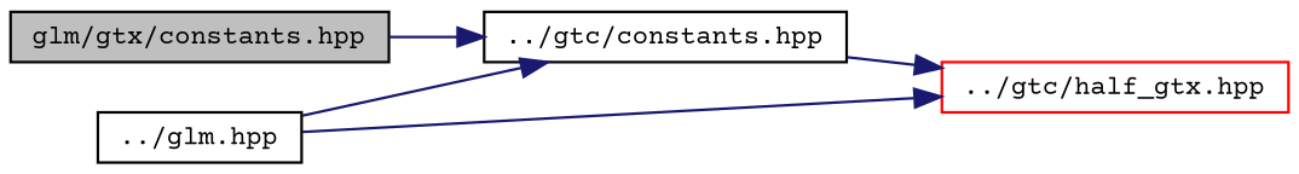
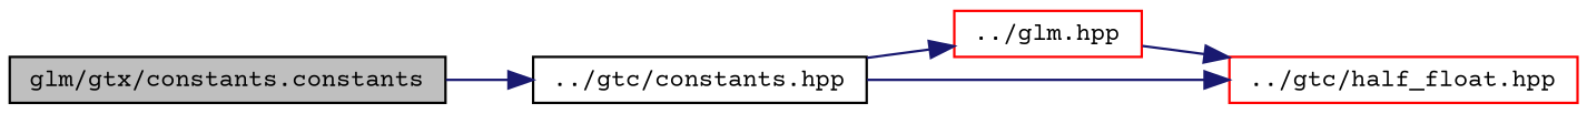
  digraph {
    fontname="Courier Prime"
    rankdir=LR
    node [color=black fillcolor=white fontname="Courier Prime" fontsize=10 shape=record style=filled]
    edge [color=midnightblue fontname="Courier Prime" fontsize=10 labelfontname=FreeSans labelfontsize=10 style=solid]
-   n1 [fillcolor=grey75 fontcolor=black height=0.2 label="glm/gtx/constants.hpp" width=0.4]
+   n1 [fillcolor=grey75 fontcolor=black height=0.2 label="glm/gtx/constants.constants" width=0.4]
    n2 [height=0.2 label="../gtc/constants.hpp" width=0.4]
-   n3 [height=0.2 label="../glm.hpp" width=0.4]
-   n4 [color=red height=0.2 label="../gtc/half_gtx.hpp" width=0.4]
+   n3 [color=red height=0.2 label="../glm.hpp" width=0.4]
+   n4 [color=red height=0.2 label="../gtc/half_float.hpp" width=0.4]
    n1 -> n2
-   n3 -> n2
+   n2 -> n3
    n2 -> n4
    n3 -> n4
  }
